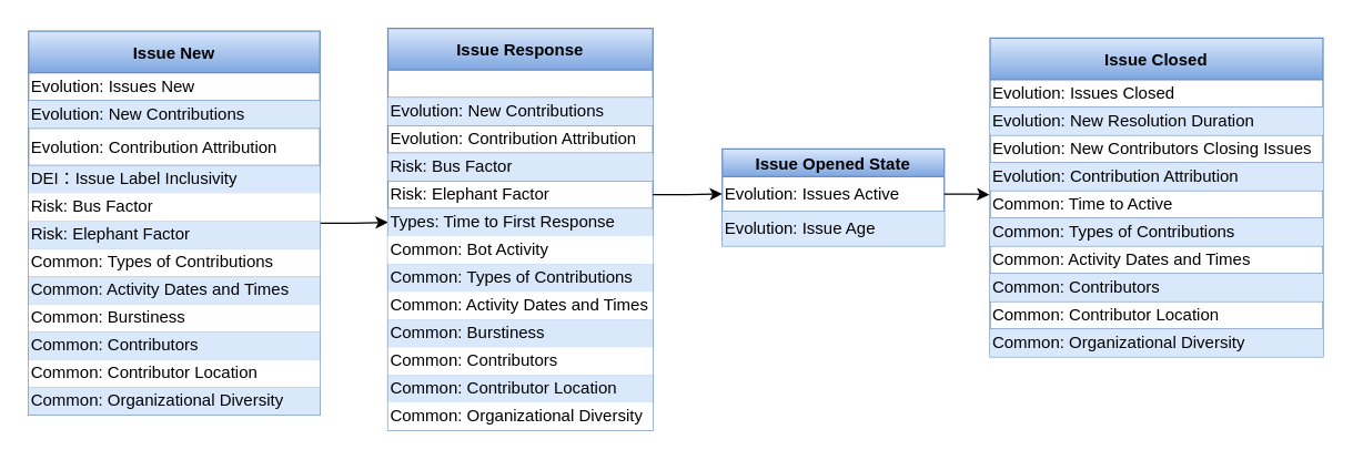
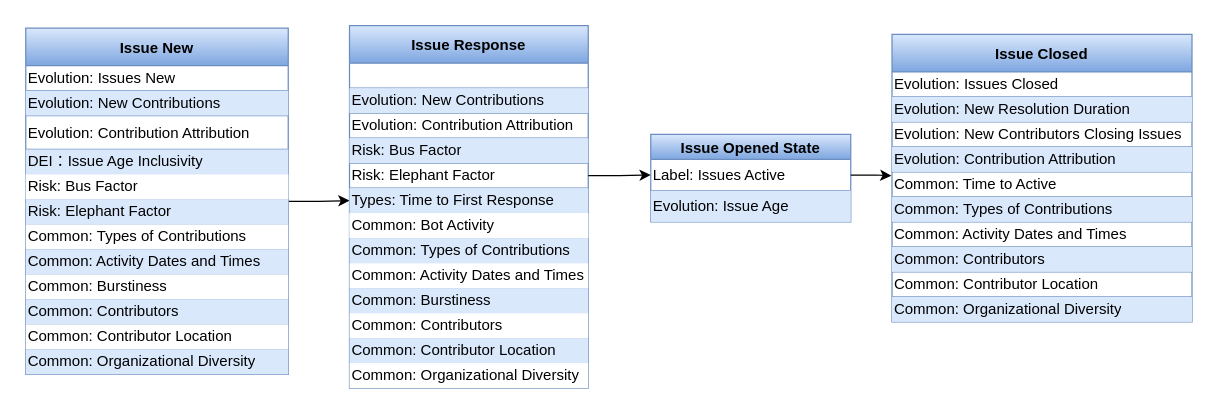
  <mxCell id="0" />
  <mxCell id="1" parent="0" />
  <mxCell id="2" style="edgeStyle=orthogonalEdgeStyle;rounded=0;orthogonalLoop=1;jettySize=auto;html=1;entryX=0;entryY=0.5;entryDx=0;entryDy=0;fontSize=12;" edge="1" parent="1" source="3" target="38"><mxGeometry relative="1" as="geometry" /></mxCell>
  <mxCell id="3" value="Issue New" style="shape=table;startSize=30;container=1;collapsible=0;childLayout=tableLayout;fontStyle=1;align=center;pointerEvents=1;fillColor=#dae8fc;fontSize=12;gradientColor=#7ea6e0;strokeColor=#6c8ebf;" vertex="1" parent="1"><mxGeometry x="20" y="22" width="210" height="277" as="geometry" /></mxCell>
  <mxCell id="4" value="" style="shape=partialRectangle;html=1;whiteSpace=wrap;collapsible=0;dropTarget=0;pointerEvents=0;fillColor=none;top=0;left=0;bottom=0;right=0;points=[[0,0.5],[1,0.5]];portConstraint=eastwest;fontSize=12;" vertex="1" parent="3"><mxGeometry y="30" width="210" height="20" as="geometry" /></mxCell>
  <mxCell id="5" value="&lt;span style=&quot;font-size: 12px;&quot;&gt;Evolution: Issues New&lt;/span&gt;" style="shape=partialRectangle;html=1;whiteSpace=wrap;connectable=0;fillColor=none;top=0;left=0;bottom=0;right=0;overflow=hidden;pointerEvents=1;align=left;fontSize=12;" vertex="1" parent="4"><mxGeometry width="210" height="20" as="geometry" /></mxCell>
  <mxCell id="6" value="" style="shape=partialRectangle;html=1;whiteSpace=wrap;collapsible=0;dropTarget=0;pointerEvents=0;fillColor=none;top=0;left=0;bottom=0;right=0;points=[[0,0.5],[1,0.5]];portConstraint=eastwest;fontSize=12;" vertex="1" parent="3"><mxGeometry y="50" width="210" height="20" as="geometry" /></mxCell>
  <mxCell id="7" value="&lt;span style=&quot;font-size: 12px;&quot;&gt;Evolution: New Contributions&lt;/span&gt;" style="shape=partialRectangle;html=1;whiteSpace=wrap;connectable=0;fillColor=#dae8fc;top=0;left=0;bottom=0;right=0;overflow=hidden;pointerEvents=1;align=left;fontSize=12;strokeColor=#6c8ebf;" vertex="1" parent="6"><mxGeometry width="210" height="20" as="geometry" /></mxCell>
  <mxCell id="8" style="shape=partialRectangle;html=1;whiteSpace=wrap;collapsible=0;dropTarget=0;pointerEvents=0;fillColor=none;top=0;left=0;bottom=0;right=0;points=[[0,0.5],[1,0.5]];portConstraint=eastwest;fontSize=12;" vertex="1" parent="3"><mxGeometry y="70" width="210" height="27" as="geometry" /></mxCell>
  <mxCell id="9" value="Evolution: Contribution Attribution" style="shape=partialRectangle;html=1;whiteSpace=wrap;connectable=0;fillColor=none;top=0;left=0;bottom=0;right=0;overflow=hidden;pointerEvents=1;align=left;fontSize=12;" vertex="1" parent="8"><mxGeometry width="210" height="27" as="geometry" /></mxCell>
  <mxCell id="10" style="shape=partialRectangle;html=1;whiteSpace=wrap;collapsible=0;dropTarget=0;pointerEvents=0;fillColor=none;top=0;left=0;bottom=0;right=0;points=[[0,0.5],[1,0.5]];portConstraint=eastwest;fontSize=12;" vertex="1" parent="3"><mxGeometry y="97" width="210" height="20" as="geometry" /></mxCell>
- <mxCell id="11" value="DEI：Issue Label Inclusivity" style="shape=partialRectangle;html=1;whiteSpace=wrap;connectable=0;fillColor=#dae8fc;top=0;left=0;bottom=0;right=0;overflow=hidden;pointerEvents=1;align=left;fontSize=12;strokeColor=#6c8ebf;" vertex="1" parent="10"><mxGeometry width="210" height="20" as="geometry" /></mxCell>
+ <mxCell id="11" value="DEI：Issue Age Inclusivity" style="shape=partialRectangle;html=1;whiteSpace=wrap;connectable=0;fillColor=#dae8fc;top=0;left=0;bottom=0;right=0;overflow=hidden;pointerEvents=1;align=left;fontSize=12;strokeColor=#6c8ebf;" vertex="1" parent="10"><mxGeometry width="210" height="20" as="geometry" /></mxCell>
  <mxCell id="12" value="" style="shape=partialRectangle;html=1;whiteSpace=wrap;collapsible=0;dropTarget=0;pointerEvents=0;top=0;left=0;bottom=0;right=0;points=[[0,0.5],[1,0.5]];portConstraint=eastwest;fontSize=12;" vertex="1" parent="3"><mxGeometry y="117" width="210" height="20" as="geometry" /></mxCell>
  <mxCell id="13" value="Risk: Bus Factor" style="shape=partialRectangle;html=1;whiteSpace=wrap;connectable=0;top=0;left=0;bottom=0;right=0;overflow=hidden;pointerEvents=1;align=left;fontSize=12;" vertex="1" parent="12"><mxGeometry width="210" height="20" as="geometry" /></mxCell>
  <mxCell id="14" style="shape=partialRectangle;html=1;whiteSpace=wrap;collapsible=0;dropTarget=0;pointerEvents=0;fillColor=none;top=0;left=0;bottom=0;right=0;points=[[0,0.5],[1,0.5]];portConstraint=eastwest;fontSize=12;" vertex="1" parent="3"><mxGeometry y="137" width="210" height="20" as="geometry" /></mxCell>
  <mxCell id="15" value="Risk: Elephant Factor" style="shape=partialRectangle;html=1;whiteSpace=wrap;connectable=0;fillColor=#dae8fc;top=0;left=0;bottom=0;right=0;overflow=hidden;pointerEvents=1;align=left;fontSize=12;strokeColor=#6c8ebf;" vertex="1" parent="14"><mxGeometry width="210" height="20" as="geometry" /></mxCell>
  <mxCell id="16" style="shape=partialRectangle;html=1;whiteSpace=wrap;collapsible=0;dropTarget=0;pointerEvents=0;fillColor=none;top=0;left=0;bottom=0;right=0;points=[[0,0.5],[1,0.5]];portConstraint=eastwest;fontSize=12;" vertex="1" parent="3"><mxGeometry y="157" width="210" height="20" as="geometry" /></mxCell>
  <mxCell id="17" value="Common:&amp;nbsp;&lt;span style=&quot;font-size: 12px;&quot;&gt;Types of Contributions&lt;/span&gt;" style="shape=partialRectangle;html=1;whiteSpace=wrap;connectable=0;top=0;left=0;bottom=0;right=0;overflow=hidden;pointerEvents=1;align=left;fontSize=12;" vertex="1" parent="16"><mxGeometry width="210" height="20" as="geometry" /></mxCell>
  <mxCell id="18" style="shape=partialRectangle;html=1;whiteSpace=wrap;collapsible=0;dropTarget=0;pointerEvents=0;fillColor=none;top=0;left=0;bottom=0;right=0;points=[[0,0.5],[1,0.5]];portConstraint=eastwest;fontSize=12;" vertex="1" parent="3"><mxGeometry y="177" width="210" height="20" as="geometry" /></mxCell>
  <mxCell id="19" value="Common: Activity Dates and Times" style="shape=partialRectangle;html=1;whiteSpace=wrap;connectable=0;fillColor=#dae8fc;top=0;left=0;bottom=0;right=0;overflow=hidden;pointerEvents=1;align=left;fontSize=12;strokeColor=#6c8ebf;" vertex="1" parent="18"><mxGeometry width="210" height="20" as="geometry" /></mxCell>
  <mxCell id="20" style="shape=partialRectangle;html=1;whiteSpace=wrap;collapsible=0;dropTarget=0;pointerEvents=0;fillColor=none;top=0;left=0;bottom=0;right=0;points=[[0,0.5],[1,0.5]];portConstraint=eastwest;fontSize=12;" vertex="1" parent="3"><mxGeometry y="197" width="210" height="20" as="geometry" /></mxCell>
  <mxCell id="21" value="Common: Burstiness" style="shape=partialRectangle;html=1;whiteSpace=wrap;connectable=0;top=0;left=0;bottom=0;right=0;overflow=hidden;pointerEvents=1;align=left;fontSize=12;" vertex="1" parent="20"><mxGeometry width="210" height="20" as="geometry" /></mxCell>
  <mxCell id="22" style="shape=partialRectangle;html=1;whiteSpace=wrap;collapsible=0;dropTarget=0;pointerEvents=0;fillColor=none;top=0;left=0;bottom=0;right=0;points=[[0,0.5],[1,0.5]];portConstraint=eastwest;fontSize=12;" vertex="1" parent="3"><mxGeometry y="217" width="210" height="20" as="geometry" /></mxCell>
  <mxCell id="23" value="Common: Contributors" style="shape=partialRectangle;html=1;whiteSpace=wrap;connectable=0;fillColor=#dae8fc;top=0;left=0;bottom=0;right=0;overflow=hidden;pointerEvents=1;align=left;fontSize=12;strokeColor=#6c8ebf;" vertex="1" parent="22"><mxGeometry width="210" height="20" as="geometry" /></mxCell>
  <mxCell id="24" style="shape=partialRectangle;html=1;whiteSpace=wrap;collapsible=0;dropTarget=0;pointerEvents=0;fillColor=none;top=0;left=0;bottom=0;right=0;points=[[0,0.5],[1,0.5]];portConstraint=eastwest;fontSize=12;" vertex="1" parent="3"><mxGeometry y="237" width="210" height="20" as="geometry" /></mxCell>
  <mxCell id="25" value="Common: Contributor Location" style="shape=partialRectangle;html=1;whiteSpace=wrap;connectable=0;top=0;left=0;bottom=0;right=0;overflow=hidden;pointerEvents=1;align=left;fontSize=12;" vertex="1" parent="24"><mxGeometry width="210" height="20" as="geometry" /></mxCell>
  <mxCell id="26" style="shape=partialRectangle;html=1;whiteSpace=wrap;collapsible=0;dropTarget=0;pointerEvents=0;fillColor=none;top=0;left=0;bottom=0;right=0;points=[[0,0.5],[1,0.5]];portConstraint=eastwest;fontSize=12;" vertex="1" parent="3"><mxGeometry y="257" width="210" height="20" as="geometry" /></mxCell>
  <mxCell id="27" value="Common: Organizational Diversity" style="shape=partialRectangle;html=1;whiteSpace=wrap;connectable=0;fillColor=#dae8fc;top=0;left=0;bottom=0;right=0;overflow=hidden;pointerEvents=1;align=left;fontSize=12;strokeColor=#6c8ebf;" vertex="1" parent="26"><mxGeometry width="210" height="20" as="geometry" /></mxCell>
  <mxCell id="28" value="Issue Response" style="shape=table;startSize=30;container=1;collapsible=0;childLayout=tableLayout;fontStyle=1;align=center;pointerEvents=1;fontSize=12;fillColor=#dae8fc;strokeColor=#6c8ebf;gradientColor=#7ea6e0;" vertex="1" parent="1"><mxGeometry x="279" y="20" width="191" height="290" as="geometry" /></mxCell>
  <mxCell id="29" value="" style="shape=partialRectangle;html=1;whiteSpace=wrap;collapsible=0;dropTarget=0;pointerEvents=0;fillColor=none;top=0;left=0;bottom=0;right=0;points=[[0,0.5],[1,0.5]];portConstraint=eastwest;fontSize=12;" vertex="1" parent="28"><mxGeometry y="30" width="191" height="20" as="geometry" /></mxCell>
  <mxCell id="30" value="" style="shape=partialRectangle;html=1;whiteSpace=wrap;collapsible=0;dropTarget=0;pointerEvents=0;fillColor=none;top=0;left=0;bottom=0;right=0;points=[[0,0.5],[1,0.5]];portConstraint=eastwest;fontSize=12;" vertex="1" parent="28"><mxGeometry y="50" width="191" height="20" as="geometry" /></mxCell>
  <mxCell id="31" value="&lt;span style=&quot;font-size: 12px;&quot;&gt;Evolution: New Contributions&lt;/span&gt;" style="shape=partialRectangle;html=1;whiteSpace=wrap;connectable=0;fillColor=#dae8fc;top=0;left=0;bottom=0;right=0;overflow=hidden;pointerEvents=1;align=left;fontSize=12;strokeColor=#6c8ebf;" vertex="1" parent="30"><mxGeometry width="191" height="20" as="geometry" /></mxCell>
  <mxCell id="32" style="shape=partialRectangle;html=1;whiteSpace=wrap;collapsible=0;dropTarget=0;pointerEvents=0;fillColor=none;top=0;left=0;bottom=0;right=0;points=[[0,0.5],[1,0.5]];portConstraint=eastwest;fontSize=12;" vertex="1" parent="28"><mxGeometry y="70" width="191" height="20" as="geometry" /></mxCell>
  <mxCell id="33" value="Evolution: Contribution Attribution" style="shape=partialRectangle;html=1;whiteSpace=wrap;connectable=0;fillColor=none;top=0;left=0;bottom=0;right=0;overflow=hidden;pointerEvents=1;align=left;fontSize=12;" vertex="1" parent="32"><mxGeometry width="191" height="20" as="geometry" /></mxCell>
  <mxCell id="34" value="" style="shape=partialRectangle;html=1;whiteSpace=wrap;collapsible=0;dropTarget=0;pointerEvents=0;fillColor=none;top=0;left=0;bottom=0;right=0;points=[[0,0.5],[1,0.5]];portConstraint=eastwest;fontSize=12;" vertex="1" parent="28"><mxGeometry y="90" width="191" height="20" as="geometry" /></mxCell>
  <mxCell id="35" value="Risk: Bus Factor" style="shape=partialRectangle;html=1;whiteSpace=wrap;connectable=0;fillColor=#dae8fc;top=0;left=0;bottom=0;right=0;overflow=hidden;pointerEvents=1;align=left;fontSize=12;strokeColor=#6c8ebf;" vertex="1" parent="34"><mxGeometry width="191" height="20" as="geometry" /></mxCell>
  <mxCell id="36" style="shape=partialRectangle;html=1;whiteSpace=wrap;collapsible=0;dropTarget=0;pointerEvents=0;fillColor=none;top=0;left=0;bottom=0;right=0;points=[[0,0.5],[1,0.5]];portConstraint=eastwest;fontSize=12;" vertex="1" parent="28"><mxGeometry y="110" width="191" height="20" as="geometry" /></mxCell>
  <mxCell id="37" value="Risk: Elephant Factor" style="shape=partialRectangle;html=1;whiteSpace=wrap;connectable=0;fillColor=none;top=0;left=0;bottom=0;right=0;overflow=hidden;pointerEvents=1;align=left;fontSize=12;" vertex="1" parent="36"><mxGeometry width="191" height="20" as="geometry" /></mxCell>
  <mxCell id="38" style="shape=partialRectangle;html=1;whiteSpace=wrap;collapsible=0;dropTarget=0;pointerEvents=0;fillColor=none;top=0;left=0;bottom=0;right=0;points=[[0,0.5],[1,0.5]];portConstraint=eastwest;fontSize=12;" vertex="1" parent="28"><mxGeometry y="130" width="191" height="20" as="geometry" /></mxCell>
  <mxCell id="39" value="Types: Time to First Response" style="shape=partialRectangle;html=1;whiteSpace=wrap;connectable=0;fillColor=#dae8fc;top=0;left=0;bottom=0;right=0;overflow=hidden;pointerEvents=1;align=left;fontSize=12;strokeColor=#6c8ebf;" vertex="1" parent="38"><mxGeometry width="191" height="20" as="geometry" /></mxCell>
  <mxCell id="40" style="shape=partialRectangle;html=1;whiteSpace=wrap;collapsible=0;dropTarget=0;pointerEvents=0;top=0;left=0;bottom=0;right=0;points=[[0,0.5],[1,0.5]];portConstraint=eastwest;fontSize=12;" vertex="1" parent="28"><mxGeometry y="150" width="191" height="20" as="geometry" /></mxCell>
  <mxCell id="41" value="Common: Bot Activity https://chaoss.community/metric-bot-activity/" style="shape=partialRectangle;html=1;whiteSpace=wrap;connectable=0;top=0;left=0;bottom=0;right=0;overflow=hidden;pointerEvents=1;align=left;fontSize=12;" vertex="1" parent="40"><mxGeometry width="191" height="20" as="geometry" /></mxCell>
  <mxCell id="42" style="shape=partialRectangle;html=1;whiteSpace=wrap;collapsible=0;dropTarget=0;pointerEvents=0;fillColor=none;top=0;left=0;bottom=0;right=0;points=[[0,0.5],[1,0.5]];portConstraint=eastwest;fontSize=12;" vertex="1" parent="28"><mxGeometry y="170" width="191" height="20" as="geometry" /></mxCell>
  <mxCell id="43" value="Common:&amp;nbsp;&lt;span style=&quot;font-size: 12px;&quot;&gt;Types of Contributions&lt;/span&gt;" style="shape=partialRectangle;html=1;whiteSpace=wrap;connectable=0;fillColor=#dae8fc;top=0;left=0;bottom=0;right=0;overflow=hidden;pointerEvents=1;align=left;fontSize=12;strokeColor=#6c8ebf;" vertex="1" parent="42"><mxGeometry width="191" height="20" as="geometry" /></mxCell>
  <mxCell id="44" style="shape=partialRectangle;html=1;whiteSpace=wrap;collapsible=0;dropTarget=0;pointerEvents=0;fillColor=none;top=0;left=0;bottom=0;right=0;points=[[0,0.5],[1,0.5]];portConstraint=eastwest;fontSize=12;" vertex="1" parent="28"><mxGeometry y="190" width="191" height="20" as="geometry" /></mxCell>
  <mxCell id="45" value="Common: Activity Dates and Times" style="shape=partialRectangle;html=1;whiteSpace=wrap;connectable=0;top=0;left=0;bottom=0;right=0;overflow=hidden;pointerEvents=1;align=left;fontSize=12;" vertex="1" parent="44"><mxGeometry width="191" height="20" as="geometry" /></mxCell>
  <mxCell id="46" style="shape=partialRectangle;html=1;whiteSpace=wrap;collapsible=0;dropTarget=0;pointerEvents=0;fillColor=none;top=0;left=0;bottom=0;right=0;points=[[0,0.5],[1,0.5]];portConstraint=eastwest;fontSize=12;" vertex="1" parent="28"><mxGeometry y="210" width="191" height="20" as="geometry" /></mxCell>
  <mxCell id="47" value="Common: Burstiness" style="shape=partialRectangle;html=1;whiteSpace=wrap;connectable=0;fillColor=#dae8fc;top=0;left=0;bottom=0;right=0;overflow=hidden;pointerEvents=1;align=left;fontSize=12;strokeColor=#6c8ebf;" vertex="1" parent="46"><mxGeometry width="191" height="20" as="geometry" /></mxCell>
  <mxCell id="48" style="shape=partialRectangle;html=1;whiteSpace=wrap;collapsible=0;dropTarget=0;pointerEvents=0;fillColor=none;top=0;left=0;bottom=0;right=0;points=[[0,0.5],[1,0.5]];portConstraint=eastwest;fontSize=12;" vertex="1" parent="28"><mxGeometry y="230" width="191" height="20" as="geometry" /></mxCell>
  <mxCell id="49" value="Common: Contributors" style="shape=partialRectangle;html=1;whiteSpace=wrap;connectable=0;top=0;left=0;bottom=0;right=0;overflow=hidden;pointerEvents=1;align=left;fontSize=12;" vertex="1" parent="48"><mxGeometry width="191" height="20" as="geometry" /></mxCell>
  <mxCell id="50" style="shape=partialRectangle;html=1;whiteSpace=wrap;collapsible=0;dropTarget=0;pointerEvents=0;fillColor=none;top=0;left=0;bottom=0;right=0;points=[[0,0.5],[1,0.5]];portConstraint=eastwest;fontSize=12;" vertex="1" parent="28"><mxGeometry y="250" width="191" height="20" as="geometry" /></mxCell>
  <mxCell id="51" value="Common: Contributor Location" style="shape=partialRectangle;html=1;whiteSpace=wrap;connectable=0;fillColor=#dae8fc;top=0;left=0;bottom=0;right=0;overflow=hidden;pointerEvents=1;align=left;fontSize=12;strokeColor=#6c8ebf;" vertex="1" parent="50"><mxGeometry width="191" height="20" as="geometry" /></mxCell>
  <mxCell id="52" style="shape=partialRectangle;html=1;whiteSpace=wrap;collapsible=0;dropTarget=0;pointerEvents=0;fillColor=none;top=0;left=0;bottom=0;right=0;points=[[0,0.5],[1,0.5]];portConstraint=eastwest;fontSize=12;" vertex="1" parent="28"><mxGeometry y="270" width="191" height="20" as="geometry" /></mxCell>
  <mxCell id="53" value="Common: Organizational Diversity" style="shape=partialRectangle;html=1;whiteSpace=wrap;connectable=0;top=0;left=0;bottom=0;right=0;overflow=hidden;pointerEvents=1;align=left;fontSize=12;" vertex="1" parent="52"><mxGeometry width="191" height="20" as="geometry" /></mxCell>
  <mxCell id="54" value="Issue Opened State" style="shape=table;startSize=20;container=1;collapsible=0;childLayout=tableLayout;fontStyle=1;align=center;pointerEvents=1;fillColor=#dae8fc;fontSize=12;gradientColor=#7ea6e0;strokeColor=#6c8ebf;" vertex="1" parent="1"><mxGeometry x="520" y="107" width="160" height="70" as="geometry" /></mxCell>
  <mxCell id="55" value="" style="shape=partialRectangle;html=1;whiteSpace=wrap;collapsible=0;dropTarget=0;pointerEvents=0;fillColor=none;top=0;left=0;bottom=0;right=0;points=[[0,0.5],[1,0.5]];portConstraint=eastwest;fontSize=12;" vertex="1" parent="54"><mxGeometry y="20" width="160" height="25" as="geometry" /></mxCell>
- <mxCell id="56" value="Evolution: Issues Active" style="shape=partialRectangle;html=1;whiteSpace=wrap;connectable=0;fillColor=none;top=0;left=0;bottom=0;right=0;overflow=hidden;pointerEvents=1;align=left;fontSize=12;" vertex="1" parent="55"><mxGeometry width="160" height="25" as="geometry" /></mxCell>
+ <mxCell id="56" value="Label: Issues Active" style="shape=partialRectangle;html=1;whiteSpace=wrap;connectable=0;fillColor=none;top=0;left=0;bottom=0;right=0;overflow=hidden;pointerEvents=1;align=left;fontSize=12;" vertex="1" parent="55"><mxGeometry width="160" height="25" as="geometry" /></mxCell>
  <mxCell id="57" value="" style="shape=partialRectangle;html=1;whiteSpace=wrap;collapsible=0;dropTarget=0;pointerEvents=0;fillColor=none;top=0;left=0;bottom=0;right=0;points=[[0,0.5],[1,0.5]];portConstraint=eastwest;fontSize=12;" vertex="1" parent="54"><mxGeometry y="45" width="160" height="25" as="geometry" /></mxCell>
  <mxCell id="58" value="Evolution: Issue Age" style="shape=partialRectangle;html=1;whiteSpace=wrap;connectable=0;fillColor=#dae8fc;top=0;left=0;bottom=0;right=0;overflow=hidden;pointerEvents=1;align=left;fontSize=12;strokeColor=#6c8ebf;" vertex="1" parent="57"><mxGeometry width="160" height="25" as="geometry" /></mxCell>
  <mxCell id="59" value="Issue Closed" style="shape=table;startSize=30;container=1;collapsible=0;childLayout=tableLayout;fontStyle=1;align=center;pointerEvents=1;fillColor=#dae8fc;fontSize=12;gradientColor=#7ea6e0;strokeColor=#6c8ebf;" vertex="1" parent="1"><mxGeometry x="713" y="27" width="240" height="230" as="geometry" /></mxCell>
  <mxCell id="60" value="" style="shape=partialRectangle;html=1;whiteSpace=wrap;collapsible=0;dropTarget=0;pointerEvents=0;fillColor=none;top=0;left=0;bottom=0;right=0;points=[[0,0.5],[1,0.5]];portConstraint=eastwest;fontSize=12;" vertex="1" parent="59"><mxGeometry y="30" width="240" height="20" as="geometry" /></mxCell>
  <mxCell id="61" value="Evolution: Issues Closed" style="shape=partialRectangle;html=1;whiteSpace=wrap;connectable=0;fillColor=none;top=0;left=0;bottom=0;right=0;overflow=hidden;pointerEvents=1;align=left;fontSize=12;" vertex="1" parent="60"><mxGeometry width="240" height="20" as="geometry" /></mxCell>
  <mxCell id="62" value="" style="shape=partialRectangle;html=1;whiteSpace=wrap;collapsible=0;dropTarget=0;pointerEvents=0;fillColor=none;top=0;left=0;bottom=0;right=0;points=[[0,0.5],[1,0.5]];portConstraint=eastwest;fontSize=12;" vertex="1" parent="59"><mxGeometry y="50" width="240" height="20" as="geometry" /></mxCell>
  <mxCell id="63" value="Evolution: New Resolution Duration" style="shape=partialRectangle;html=1;whiteSpace=wrap;connectable=0;fillColor=#dae8fc;top=0;left=0;bottom=0;right=0;overflow=hidden;pointerEvents=1;align=left;fontSize=12;strokeColor=#6c8ebf;" vertex="1" parent="62"><mxGeometry width="240" height="20" as="geometry" /></mxCell>
  <mxCell id="64" style="shape=partialRectangle;html=1;whiteSpace=wrap;collapsible=0;dropTarget=0;pointerEvents=0;fillColor=none;top=0;left=0;bottom=0;right=0;points=[[0,0.5],[1,0.5]];portConstraint=eastwest;fontSize=12;" vertex="1" parent="59"><mxGeometry y="70" width="240" height="20" as="geometry" /></mxCell>
  <mxCell id="65" value="Evolution: New Contributors Closing Issues" style="shape=partialRectangle;html=1;whiteSpace=wrap;connectable=0;fillColor=none;top=0;left=0;bottom=0;right=0;overflow=hidden;pointerEvents=1;align=left;fontSize=12;" vertex="1" parent="64"><mxGeometry width="240" height="20" as="geometry" /></mxCell>
  <mxCell id="66" style="shape=partialRectangle;html=1;whiteSpace=wrap;collapsible=0;dropTarget=0;pointerEvents=0;fillColor=none;top=0;left=0;bottom=0;right=0;points=[[0,0.5],[1,0.5]];portConstraint=eastwest;fontSize=12;" vertex="1" parent="59"><mxGeometry y="90" width="240" height="20" as="geometry" /></mxCell>
  <mxCell id="67" value="Evolution: Contribution Attribution" style="shape=partialRectangle;html=1;whiteSpace=wrap;connectable=0;fillColor=#dae8fc;top=0;left=0;bottom=0;right=0;overflow=hidden;pointerEvents=1;align=left;fontSize=12;strokeColor=#6c8ebf;" vertex="1" parent="66"><mxGeometry width="240" height="20" as="geometry" /></mxCell>
  <mxCell id="68" style="shape=partialRectangle;html=1;whiteSpace=wrap;collapsible=0;dropTarget=0;pointerEvents=0;fillColor=none;top=0;left=0;bottom=0;right=0;points=[[0,0.5],[1,0.5]];portConstraint=eastwest;fontSize=12;" vertex="1" parent="59"><mxGeometry y="110" width="240" height="20" as="geometry" /></mxCell>
  <mxCell id="69" value="Common: Time to Active" style="shape=partialRectangle;html=1;whiteSpace=wrap;connectable=0;fillColor=none;top=0;left=0;bottom=0;right=0;overflow=hidden;pointerEvents=1;align=left;fontSize=12;" vertex="1" parent="68"><mxGeometry width="240" height="20" as="geometry" /></mxCell>
  <mxCell id="70" style="shape=partialRectangle;html=1;whiteSpace=wrap;collapsible=0;dropTarget=0;pointerEvents=0;fillColor=none;top=0;left=0;bottom=0;right=0;points=[[0,0.5],[1,0.5]];portConstraint=eastwest;fontSize=12;" vertex="1" parent="59"><mxGeometry y="130" width="240" height="20" as="geometry" /></mxCell>
  <mxCell id="71" value="Common:&amp;nbsp;&lt;span style=&quot;font-size: 12px;&quot;&gt;Types of Contributions&lt;/span&gt;" style="shape=partialRectangle;html=1;whiteSpace=wrap;connectable=0;fillColor=#dae8fc;top=0;left=0;bottom=0;right=0;overflow=hidden;pointerEvents=1;align=left;fontSize=12;strokeColor=#6c8ebf;" vertex="1" parent="70"><mxGeometry width="240" height="20" as="geometry" /></mxCell>
  <mxCell id="72" style="shape=partialRectangle;html=1;whiteSpace=wrap;collapsible=0;dropTarget=0;pointerEvents=0;fillColor=none;top=0;left=0;bottom=0;right=0;points=[[0,0.5],[1,0.5]];portConstraint=eastwest;fontSize=12;" vertex="1" parent="59"><mxGeometry y="150" width="240" height="20" as="geometry" /></mxCell>
  <mxCell id="73" value="Common: Activity Dates and Times" style="shape=partialRectangle;html=1;whiteSpace=wrap;connectable=0;fillColor=none;top=0;left=0;bottom=0;right=0;overflow=hidden;pointerEvents=1;align=left;fontSize=12;" vertex="1" parent="72"><mxGeometry width="240" height="20" as="geometry" /></mxCell>
  <mxCell id="74" style="shape=partialRectangle;html=1;whiteSpace=wrap;collapsible=0;dropTarget=0;pointerEvents=0;fillColor=none;top=0;left=0;bottom=0;right=0;points=[[0,0.5],[1,0.5]];portConstraint=eastwest;fontSize=12;" vertex="1" parent="59"><mxGeometry y="170" width="240" height="20" as="geometry" /></mxCell>
  <mxCell id="75" value="Common: Contributors" style="shape=partialRectangle;html=1;whiteSpace=wrap;connectable=0;fillColor=#dae8fc;top=0;left=0;bottom=0;right=0;overflow=hidden;pointerEvents=1;align=left;fontSize=12;strokeColor=#6c8ebf;" vertex="1" parent="74"><mxGeometry width="240" height="20" as="geometry" /></mxCell>
  <mxCell id="76" style="shape=partialRectangle;html=1;whiteSpace=wrap;collapsible=0;dropTarget=0;pointerEvents=0;fillColor=none;top=0;left=0;bottom=0;right=0;points=[[0,0.5],[1,0.5]];portConstraint=eastwest;fontSize=12;" vertex="1" parent="59"><mxGeometry y="190" width="240" height="20" as="geometry" /></mxCell>
  <mxCell id="77" value="Common: Contributor Location" style="shape=partialRectangle;html=1;whiteSpace=wrap;connectable=0;fillColor=none;top=0;left=0;bottom=0;right=0;overflow=hidden;pointerEvents=1;align=left;fontSize=12;" vertex="1" parent="76"><mxGeometry width="240" height="20" as="geometry" /></mxCell>
  <mxCell id="78" style="shape=partialRectangle;html=1;whiteSpace=wrap;collapsible=0;dropTarget=0;pointerEvents=0;fillColor=none;top=0;left=0;bottom=0;right=0;points=[[0,0.5],[1,0.5]];portConstraint=eastwest;fontSize=12;" vertex="1" parent="59"><mxGeometry y="210" width="240" height="20" as="geometry" /></mxCell>
  <mxCell id="79" value="Common: Organizational Diversity" style="shape=partialRectangle;html=1;whiteSpace=wrap;connectable=0;fillColor=#dae8fc;top=0;left=0;bottom=0;right=0;overflow=hidden;pointerEvents=1;align=left;fontSize=12;strokeColor=#6c8ebf;" vertex="1" parent="78"><mxGeometry width="240" height="20" as="geometry" /></mxCell>
  <mxCell id="80" style="edgeStyle=orthogonalEdgeStyle;rounded=0;orthogonalLoop=1;jettySize=auto;html=1;entryX=0;entryY=0.5;entryDx=0;entryDy=0;fontSize=12;" edge="1" parent="1" source="36" target="55"><mxGeometry relative="1" as="geometry" /></mxCell>
  <mxCell id="81" style="edgeStyle=orthogonalEdgeStyle;rounded=0;orthogonalLoop=1;jettySize=auto;html=1;entryX=-0.002;entryY=0.15;entryDx=0;entryDy=0;entryPerimeter=0;fontSize=12;" edge="1" parent="1" source="55" target="68"><mxGeometry relative="1" as="geometry" /></mxCell>
